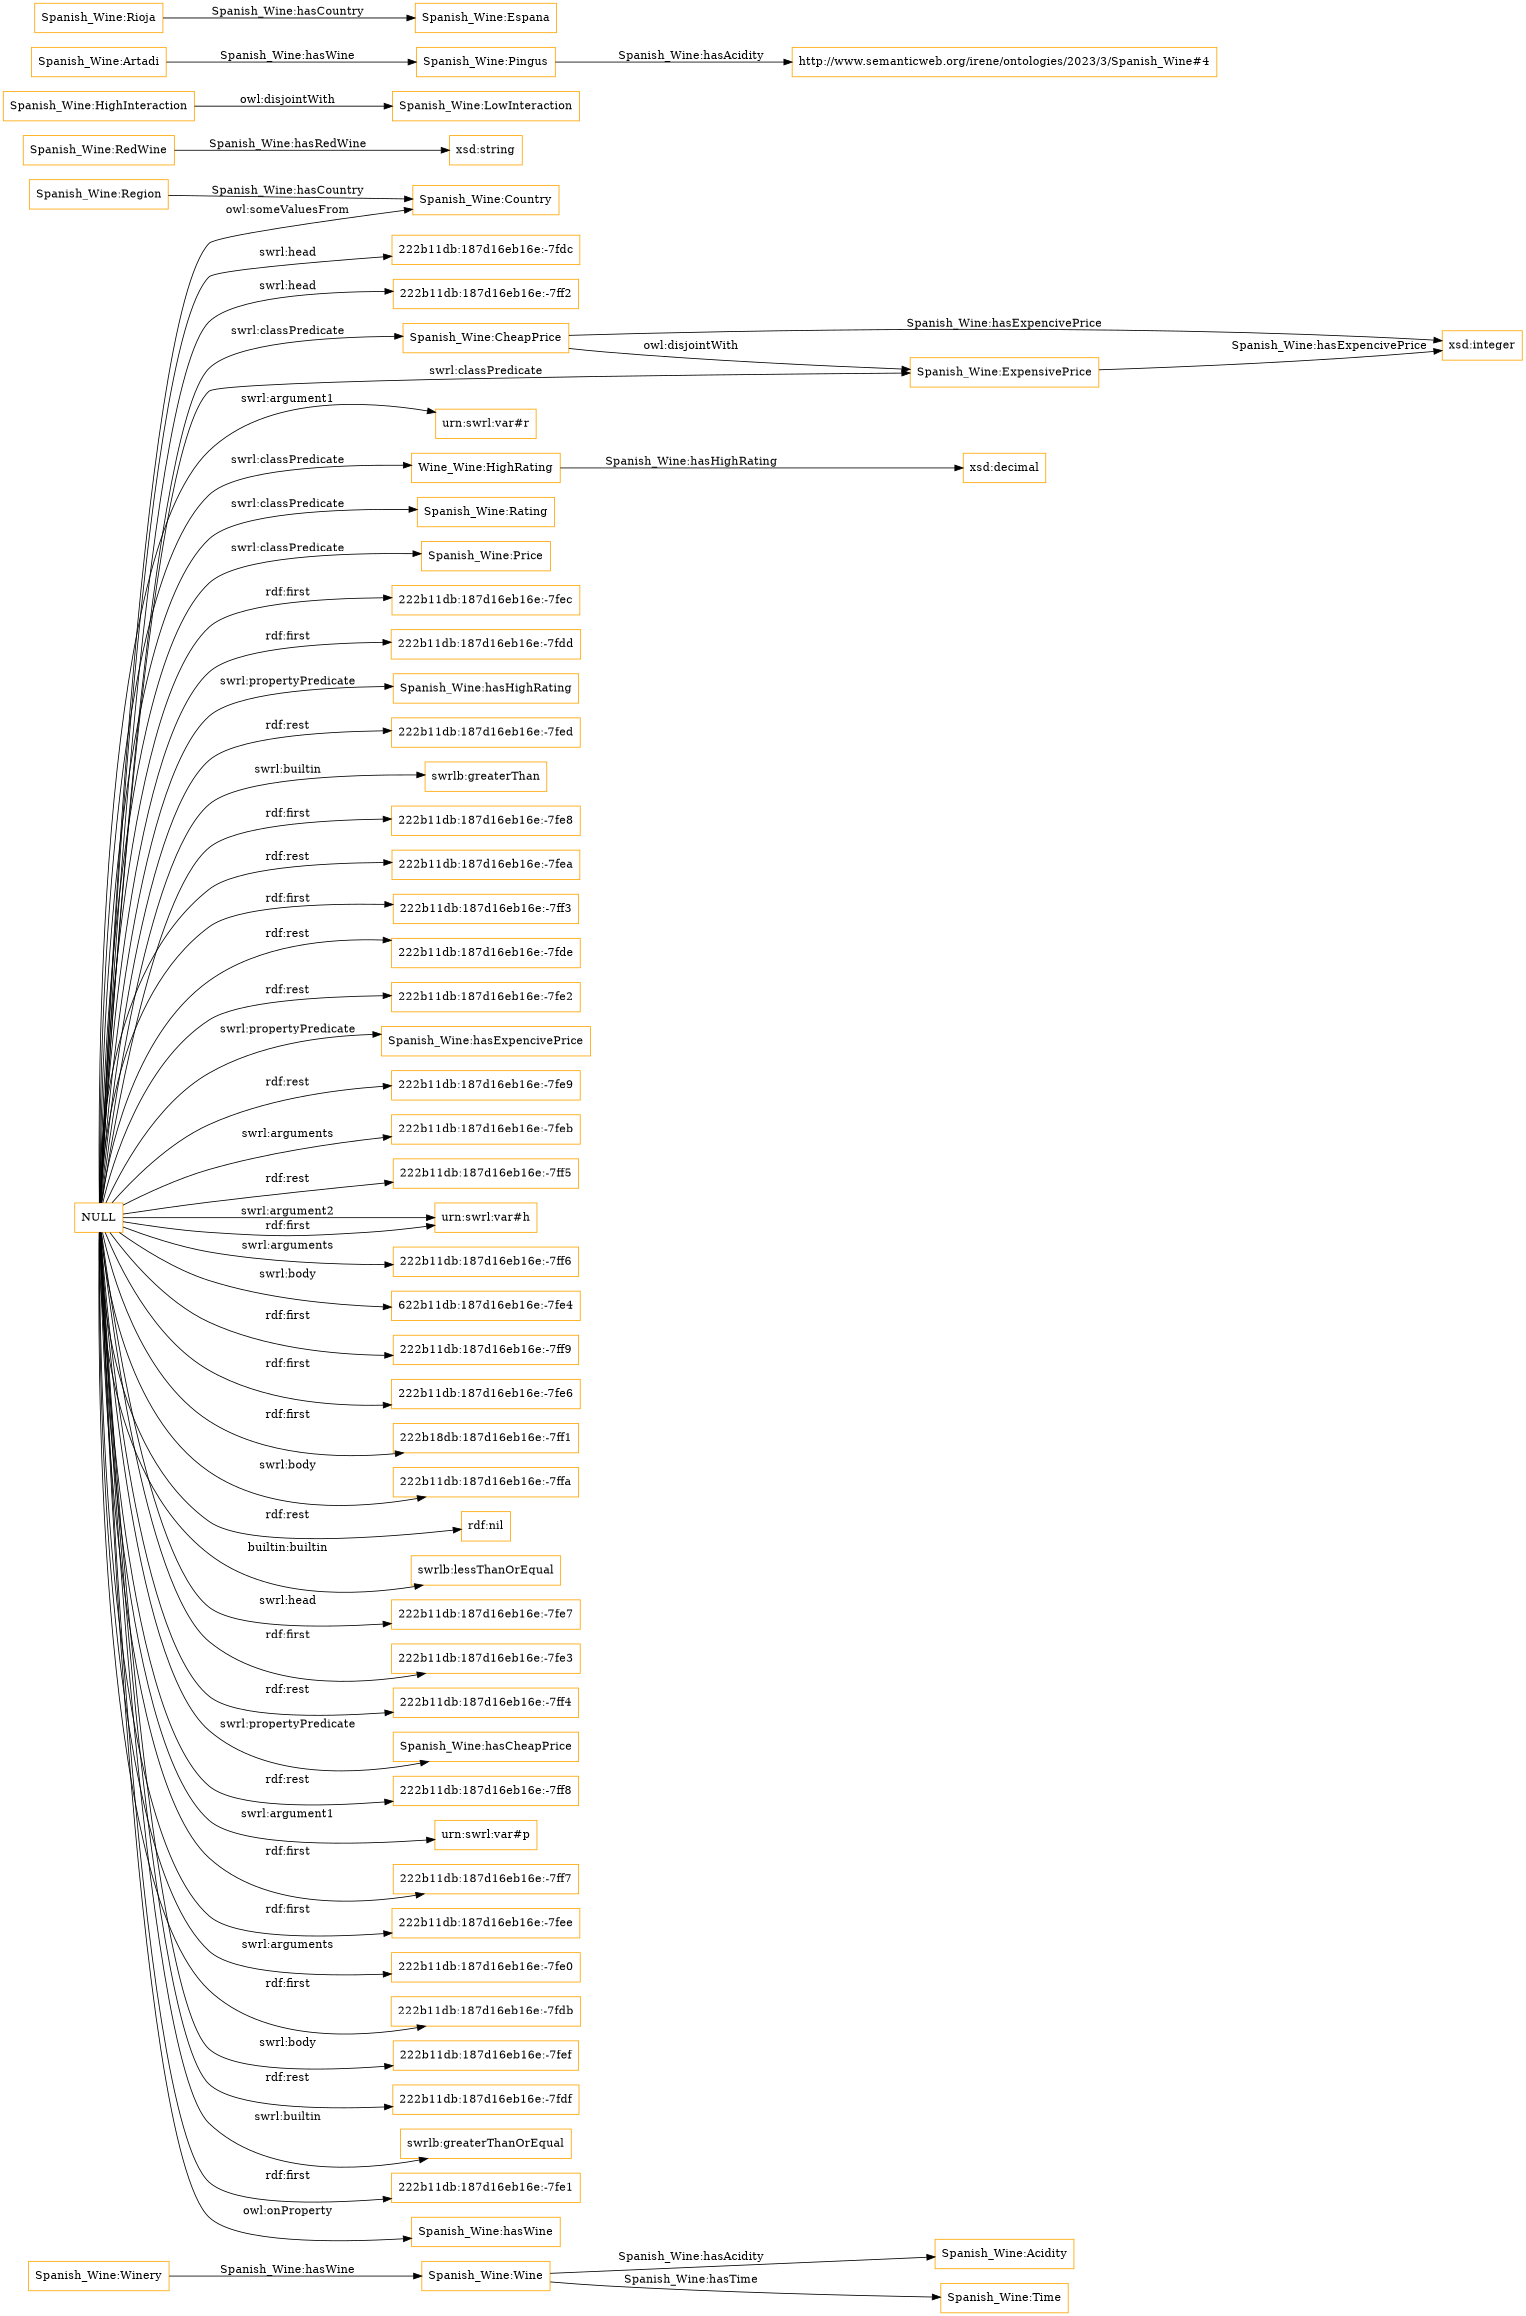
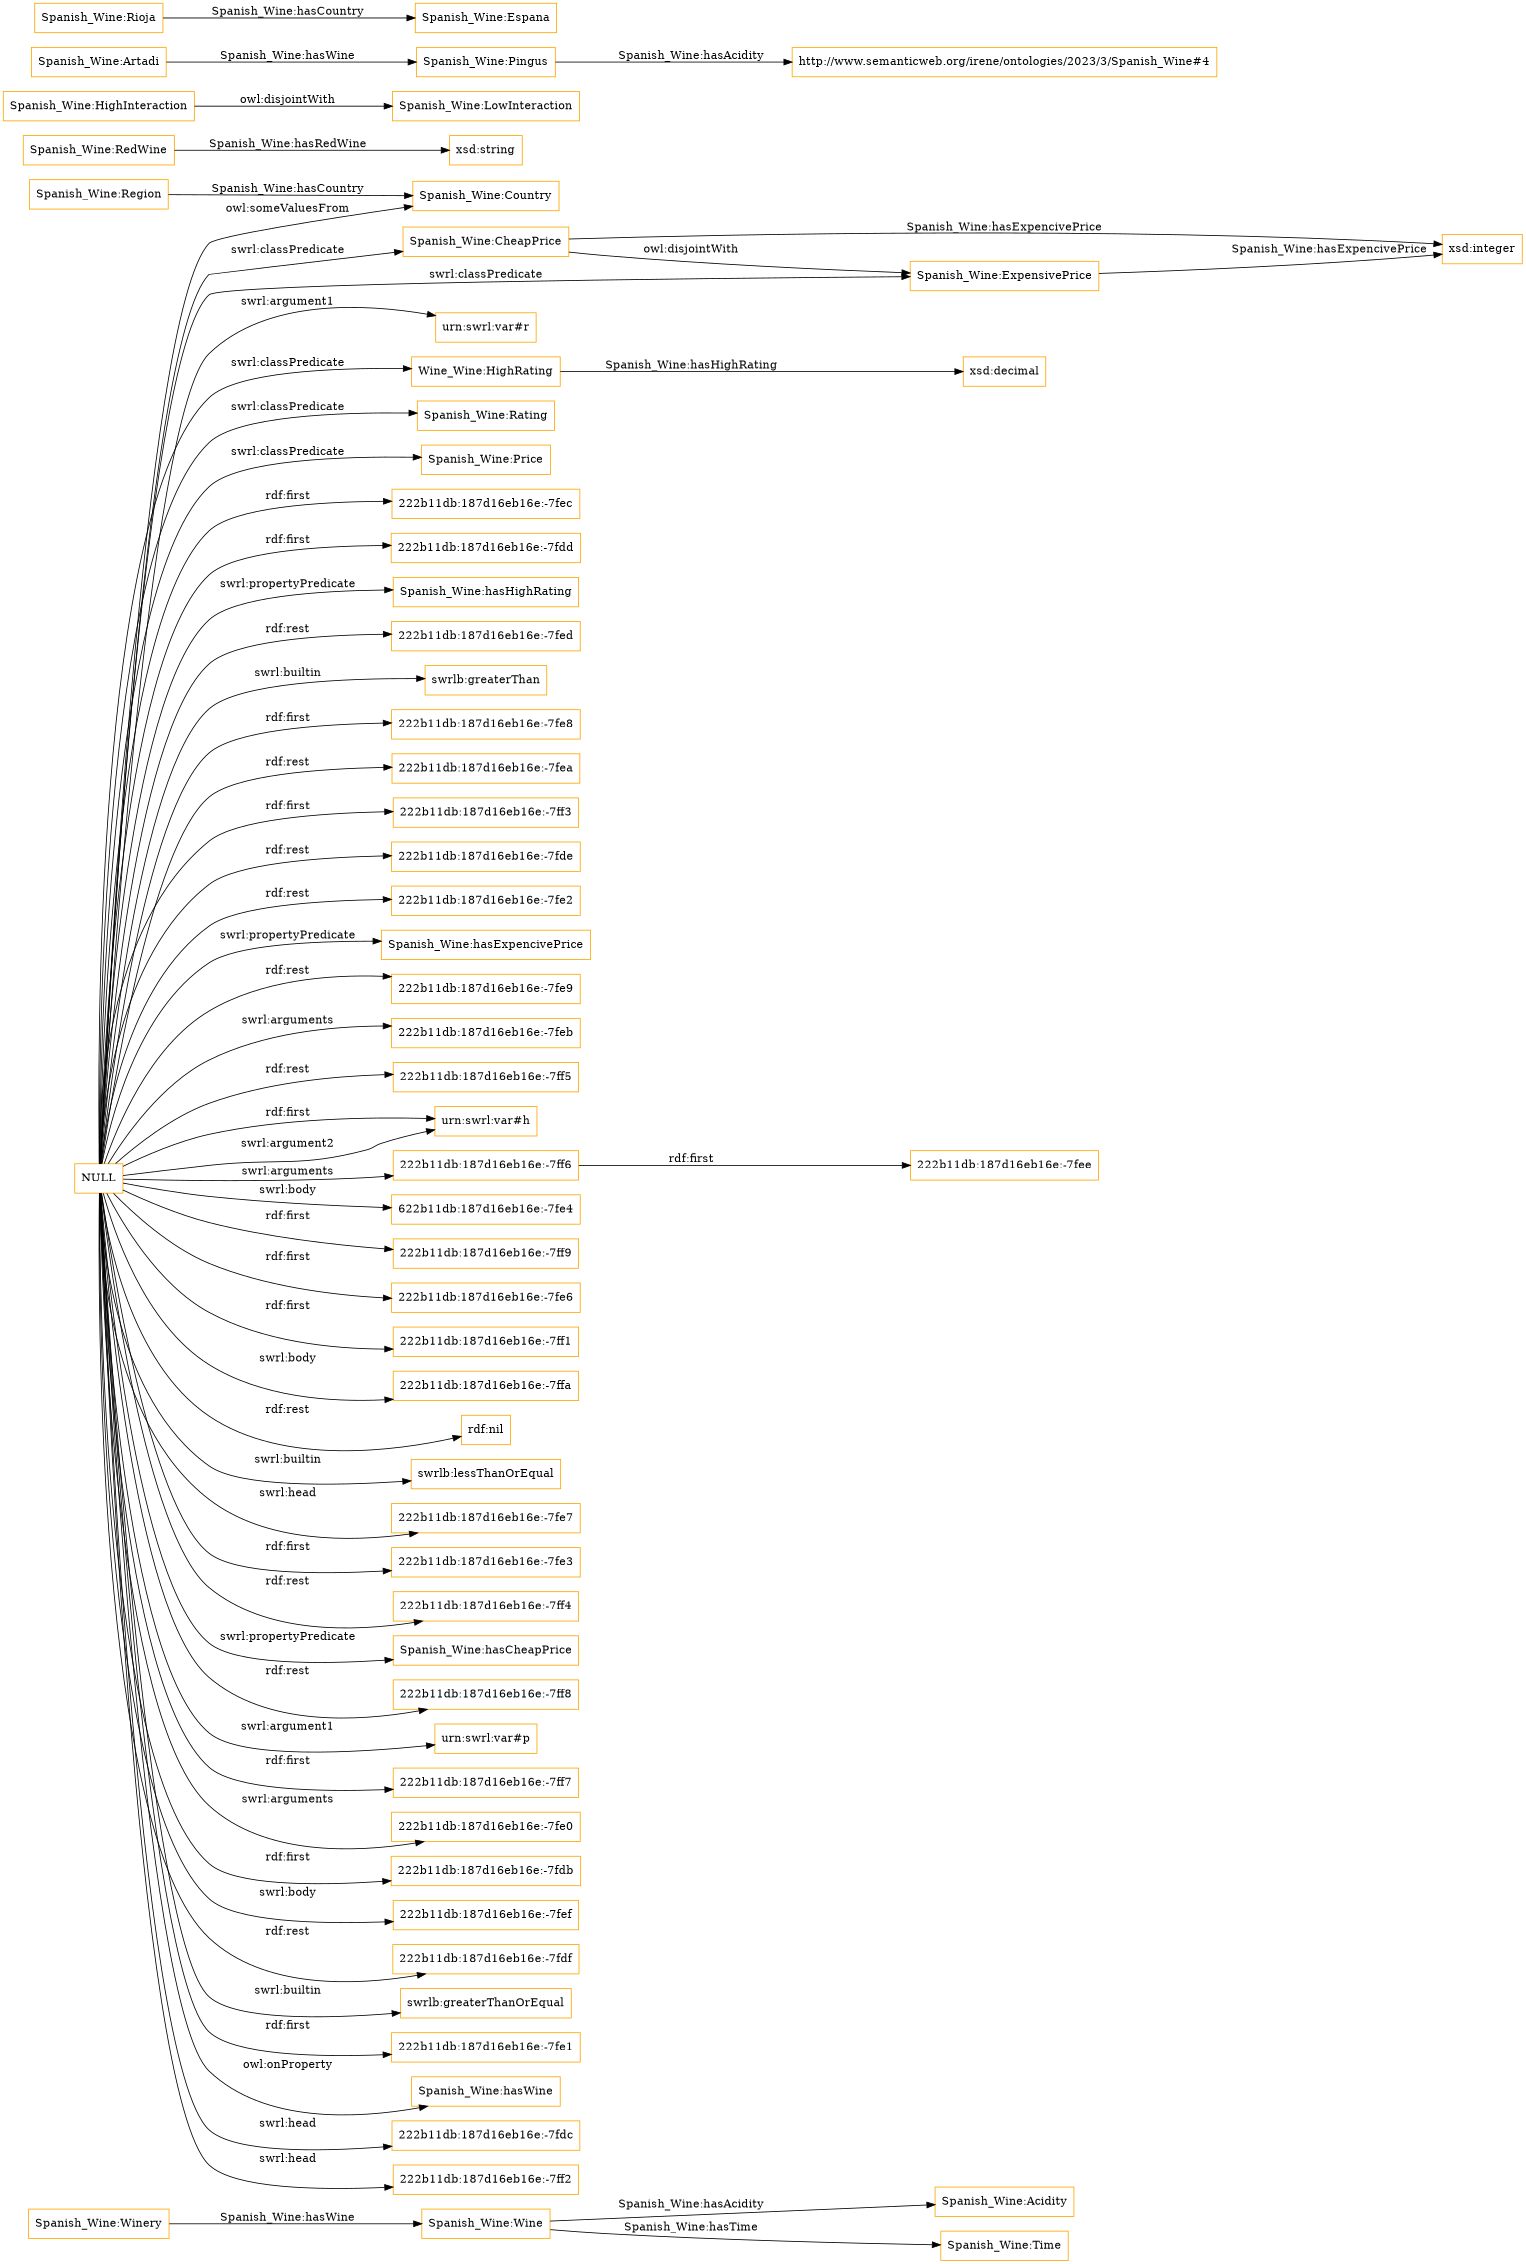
  digraph {
    rankdir=LR
    node [color=orange shape=rectangle]
    "Spanish_Wine:Winery"
    "Spanish_Wine:Wine"
    "Spanish_Wine:Acidity"
    "Spanish_Wine:Time"
    "Spanish_Wine:CheapPrice"
    "Spanish_Wine:ExpensivePrice"
    "xsd:integer"
    "Spanish_Wine:Region"
    "Spanish_Wine:Country"
    "Spanish_Wine:RedWine"
    "xsd:string"
    n12 [label="Wine_Wine:HighRating"]
    "xsd:decimal"
    "Spanish_Wine:HighInteraction"
    "Spanish_Wine:LowInteraction"
    "Spanish_Wine:Pingus"
    "http://www.semanticweb.org/irene/ontologies/2023/3/Spanish_Wine#4"
    "Spanish_Wine:Rioja"
    "Spanish_Wine:Espana"
    NULL
    "Spanish_Wine:Rating"
    "Spanish_Wine:Price"
    "222b11db:187d16eb16e:-7fec"
    "222b11db:187d16eb16e:-7fdd"
    "Spanish_Wine:hasHighRating"
    "222b11db:187d16eb16e:-7fed"
    "swrlb:greaterThan"
    "222b11db:187d16eb16e:-7fe8"
    "222b11db:187d16eb16e:-7fea"
    "222b11db:187d16eb16e:-7ff3"
    "222b11db:187d16eb16e:-7fde"
    "222b11db:187d16eb16e:-7fe2"
    "Spanish_Wine:hasExpencivePrice"
    "222b11db:187d16eb16e:-7fe9"
    "222b11db:187d16eb16e:-7feb"
    "222b11db:187d16eb16e:-7ff5"
    "urn:swrl:var#h"
    "222b11db:187d16eb16e:-7ff6"
    n39 [label="622b11db:187d16eb16e:-7fe4"]
    "222b11db:187d16eb16e:-7ff9"
    "222b11db:187d16eb16e:-7fe6"
-   "222b11db:187d16eb16e:-7ff1" [label="222b18db:187d16eb16e:-7ff1"]
+   "222b11db:187d16eb16e:-7ff1"
    "222b11db:187d16eb16e:-7ffa"
    "rdf:nil"
    "swrlb:lessThanOrEqual"
    "222b11db:187d16eb16e:-7fe7"
    "222b11db:187d16eb16e:-7fe3"
    "222b11db:187d16eb16e:-7ff4"
    "Spanish_Wine:hasCheapPrice"
    "222b11db:187d16eb16e:-7ff8"
    "urn:swrl:var#p"
    "222b11db:187d16eb16e:-7ff7"
    "222b11db:187d16eb16e:-7fee"
    "222b11db:187d16eb16e:-7fe0"
    "222b11db:187d16eb16e:-7fdb"
    "222b11db:187d16eb16e:-7fef"
    "222b11db:187d16eb16e:-7fdf"
    "swrlb:greaterThanOrEqual"
    "222b11db:187d16eb16e:-7fe1"
    "Spanish_Wine:hasWine"
    "222b11db:187d16eb16e:-7fdc"
    "222b11db:187d16eb16e:-7ff2"
    "urn:swrl:var#r"
    "Spanish_Wine:Artadi"
    "Spanish_Wine:Winery" -> "Spanish_Wine:Wine" [label="Spanish_Wine:hasWine"]
    "Spanish_Wine:Wine" -> "Spanish_Wine:Acidity" [label="Spanish_Wine:hasAcidity"]
    "Spanish_Wine:Wine" -> "Spanish_Wine:Time" [label="Spanish_Wine:hasTime"]
    "Spanish_Wine:CheapPrice" -> "Spanish_Wine:ExpensivePrice" [label="owl:disjointWith"]
    "Spanish_Wine:CheapPrice" -> "xsd:integer" [label="Spanish_Wine:hasExpencivePrice"]
    "Spanish_Wine:ExpensivePrice" -> "xsd:integer" [label="Spanish_Wine:hasExpencivePrice"]
    "Spanish_Wine:Region" -> "Spanish_Wine:Country" [label="Spanish_Wine:hasCountry"]
    "Spanish_Wine:RedWine" -> "xsd:string" [label="Spanish_Wine:hasRedWine"]
    n12 -> "xsd:decimal" [label="Spanish_Wine:hasHighRating"]
    "Spanish_Wine:HighInteraction" -> "Spanish_Wine:LowInteraction" [label="owl:disjointWith"]
    "Spanish_Wine:Pingus" -> "http://www.semanticweb.org/irene/ontologies/2023/3/Spanish_Wine#4" [label="Spanish_Wine:hasAcidity"]
    "Spanish_Wine:Rioja" -> "Spanish_Wine:Espana" [label="Spanish_Wine:hasCountry"]
    NULL -> "Spanish_Wine:CheapPrice" [label="swrl:classPredicate"]
    NULL -> "Spanish_Wine:ExpensivePrice" [label="swrl:classPredicate"]
    NULL -> "Spanish_Wine:Country" [label="owl:someValuesFrom"]
    NULL -> n12 [label="swrl:classPredicate"]
    NULL -> "Spanish_Wine:Rating" [label="swrl:classPredicate"]
    NULL -> "Spanish_Wine:Price" [label="swrl:classPredicate"]
    NULL -> "222b11db:187d16eb16e:-7fec" [label="rdf:first"]
    NULL -> "222b11db:187d16eb16e:-7fdd" [label="rdf:first"]
    NULL -> "Spanish_Wine:hasHighRating" [label="swrl:propertyPredicate"]
    NULL -> "222b11db:187d16eb16e:-7fed" [label="rdf:rest"]
    NULL -> "swrlb:greaterThan" [label="swrl:builtin"]
    NULL -> "222b11db:187d16eb16e:-7fe8" [label="rdf:first"]
    NULL -> "222b11db:187d16eb16e:-7fea" [label="rdf:rest"]
    NULL -> "222b11db:187d16eb16e:-7ff3" [label="rdf:first"]
    NULL -> "222b11db:187d16eb16e:-7fde" [label="rdf:rest"]
    NULL -> "222b11db:187d16eb16e:-7fe2" [label="rdf:rest"]
    NULL -> "Spanish_Wine:hasExpencivePrice" [label="swrl:propertyPredicate"]
    NULL -> "222b11db:187d16eb16e:-7fe9" [label="rdf:rest"]
    NULL -> "222b11db:187d16eb16e:-7feb" [label="swrl:arguments"]
    NULL -> "222b11db:187d16eb16e:-7ff5" [label="rdf:rest"]
    NULL -> "urn:swrl:var#h" [label="rdf:first"]
    NULL -> "urn:swrl:var#h" [label="swrl:argument2"]
    NULL -> "222b11db:187d16eb16e:-7ff6" [label="swrl:arguments"]
    NULL -> n39 [label="swrl:body"]
    NULL -> "222b11db:187d16eb16e:-7ff9" [label="rdf:first"]
    NULL -> "222b11db:187d16eb16e:-7fe6" [label="rdf:first"]
    NULL -> "222b11db:187d16eb16e:-7ff1" [label="rdf:first"]
    NULL -> "222b11db:187d16eb16e:-7ffa" [label="swrl:body"]
    NULL -> "rdf:nil" [label="rdf:rest"]
-   NULL -> "swrlb:lessThanOrEqual" [label="builtin:builtin"]
+   NULL -> "swrlb:lessThanOrEqual" [label="swrl:builtin"]
    NULL -> "222b11db:187d16eb16e:-7fe7" [label="swrl:head"]
    NULL -> "222b11db:187d16eb16e:-7fe3" [label="rdf:first"]
    NULL -> "222b11db:187d16eb16e:-7ff4" [label="rdf:rest"]
    NULL -> "Spanish_Wine:hasCheapPrice" [label="swrl:propertyPredicate"]
    NULL -> "222b11db:187d16eb16e:-7ff8" [label="rdf:rest"]
    NULL -> "urn:swrl:var#p" [label="swrl:argument1"]
    NULL -> "222b11db:187d16eb16e:-7ff7" [label="rdf:first"]
-   NULL -> "222b11db:187d16eb16e:-7fee" [label="rdf:first"]
+   "222b11db:187d16eb16e:-7ff6" -> "222b11db:187d16eb16e:-7fee" [label="rdf:first"]
    NULL -> "222b11db:187d16eb16e:-7fe0" [label="swrl:arguments"]
    NULL -> "222b11db:187d16eb16e:-7fdb" [label="rdf:first"]
    NULL -> "222b11db:187d16eb16e:-7fef" [label="swrl:body"]
    NULL -> "222b11db:187d16eb16e:-7fdf" [label="rdf:rest"]
    NULL -> "swrlb:greaterThanOrEqual" [label="swrl:builtin"]
    NULL -> "222b11db:187d16eb16e:-7fe1" [label="rdf:first"]
    NULL -> "Spanish_Wine:hasWine" [label="owl:onProperty"]
    NULL -> "222b11db:187d16eb16e:-7fdc" [label="swrl:head"]
    NULL -> "222b11db:187d16eb16e:-7ff2" [label="swrl:head"]
    NULL -> "urn:swrl:var#r" [label="swrl:argument1"]
    "Spanish_Wine:Artadi" -> "Spanish_Wine:Pingus" [label="Spanish_Wine:hasWine"]
  }
